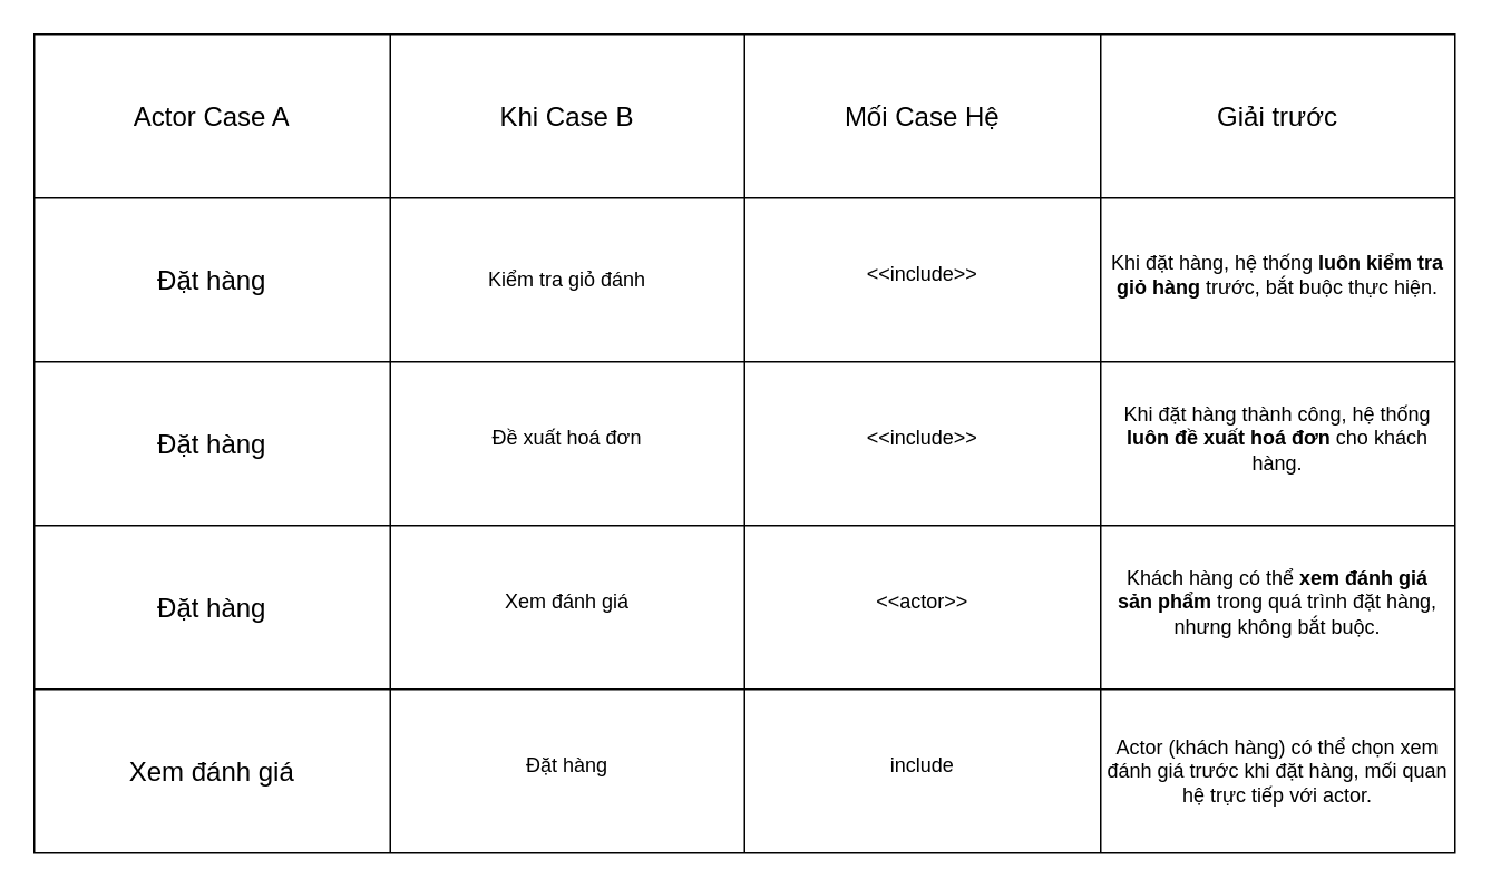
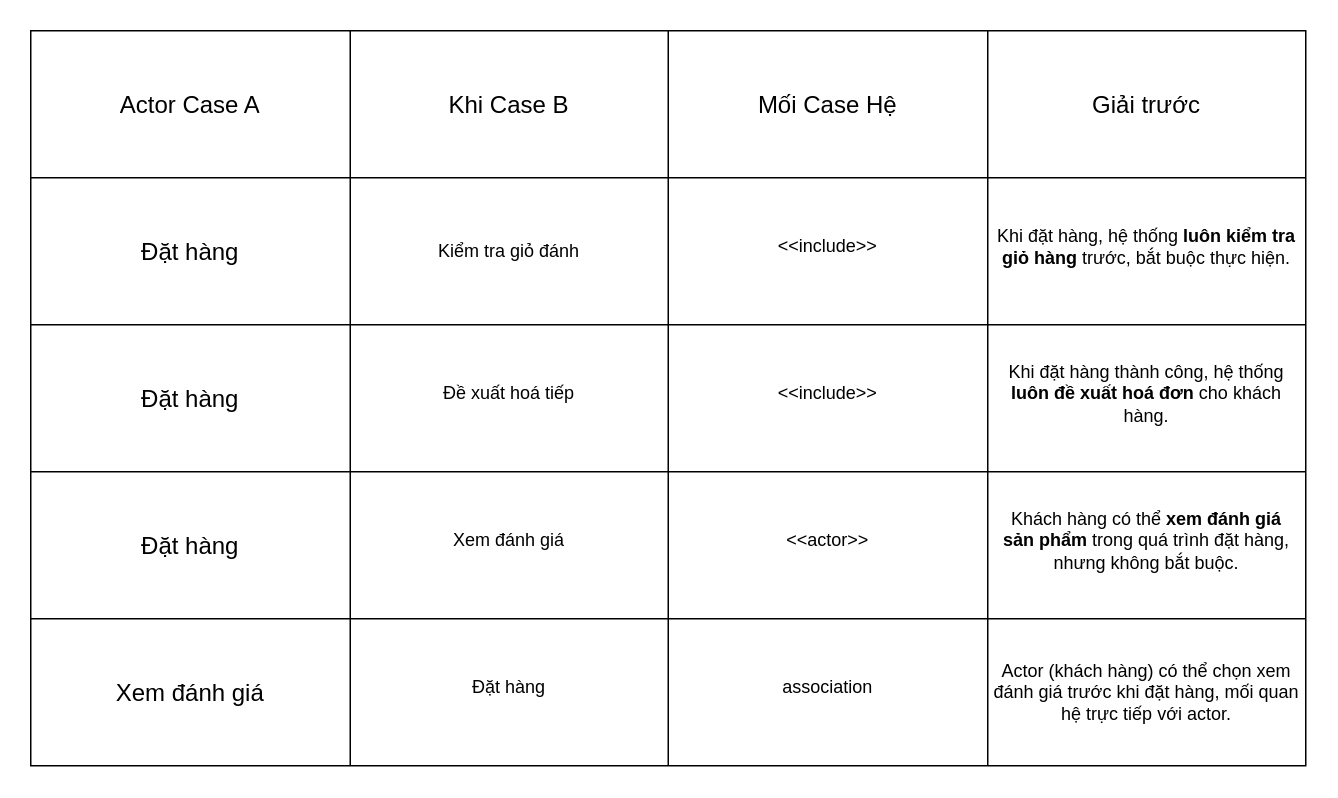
  <mxCell id="0" />
  <mxCell id="1" parent="0" />
  <mxCell id="2" value="" style="shape=table;startSize=0;container=1;collapsible=0;childLayout=tableLayout;" vertex="1" parent="1"><mxGeometry x="20" y="20" width="850" height="490" as="geometry" /></mxCell>
  <mxCell id="3" value="" style="shape=tableRow;horizontal=0;startSize=0;swimlaneHead=0;swimlaneBody=0;strokeColor=inherit;top=0;left=0;bottom=0;right=0;collapsible=0;dropTarget=0;fillColor=none;points=[[0,0.5],[1,0.5]];portConstraint=eastwest;" vertex="1" parent="2"><mxGeometry width="850" height="98" as="geometry" /></mxCell>
  <mxCell id="4" value="&lt;span style=&quot;font-size: 16px;&quot;&gt;Actor Case A&lt;/span&gt;" style="shape=partialRectangle;html=1;whiteSpace=wrap;connectable=0;strokeColor=inherit;overflow=hidden;fillColor=none;top=0;left=0;bottom=0;right=0;pointerEvents=1;" vertex="1" parent="3"><mxGeometry width="213" height="98" as="geometry"><mxRectangle width="213" height="98" as="alternateBounds" /></mxGeometry></mxCell>
  <mxCell id="5" value="&lt;span style=&quot;font-size: 16px;&quot;&gt;Khi Case B&lt;/span&gt;" style="shape=partialRectangle;html=1;whiteSpace=wrap;connectable=0;strokeColor=inherit;overflow=hidden;fillColor=none;top=0;left=0;bottom=0;right=0;pointerEvents=1;" vertex="1" parent="3"><mxGeometry x="213" width="212" height="98" as="geometry"><mxRectangle width="212" height="98" as="alternateBounds" /></mxGeometry></mxCell>
  <mxCell id="6" value="&lt;span style=&quot;font-size: 16px;&quot;&gt;Mối Case Hệ&lt;/span&gt;" style="shape=partialRectangle;html=1;whiteSpace=wrap;connectable=0;strokeColor=inherit;overflow=hidden;fillColor=none;top=0;left=0;bottom=0;right=0;pointerEvents=1;" vertex="1" parent="3"><mxGeometry x="425" width="213" height="98" as="geometry"><mxRectangle width="213" height="98" as="alternateBounds" /></mxGeometry></mxCell>
  <mxCell id="7" value="&lt;span style=&quot;font-size: 16px;&quot;&gt;Giải trước&lt;/span&gt;" style="shape=partialRectangle;html=1;whiteSpace=wrap;connectable=0;strokeColor=inherit;overflow=hidden;fillColor=none;top=0;left=0;bottom=0;right=0;pointerEvents=1;" vertex="1" parent="3"><mxGeometry x="638" width="212" height="98" as="geometry"><mxRectangle width="212" height="98" as="alternateBounds" /></mxGeometry></mxCell>
  <mxCell id="8" value="" style="shape=tableRow;horizontal=0;startSize=0;swimlaneHead=0;swimlaneBody=0;strokeColor=inherit;top=0;left=0;bottom=0;right=0;collapsible=0;dropTarget=0;fillColor=none;points=[[0,0.5],[1,0.5]];portConstraint=eastwest;" vertex="1" parent="2"><mxGeometry y="98" width="850" height="98" as="geometry" /></mxCell>
  <mxCell id="9" value="&lt;span style=&quot;font-size: 16px;&quot;&gt;Đặt hàng&lt;/span&gt;" style="shape=partialRectangle;html=1;whiteSpace=wrap;connectable=0;strokeColor=inherit;overflow=hidden;fillColor=none;top=0;left=0;bottom=0;right=0;pointerEvents=1;" vertex="1" parent="8"><mxGeometry width="213" height="98" as="geometry"><mxRectangle width="213" height="98" as="alternateBounds" /></mxGeometry></mxCell>
  <mxCell id="10" value="Kiểm tra giỏ đánh" style="shape=partialRectangle;html=1;whiteSpace=wrap;connectable=0;strokeColor=inherit;overflow=hidden;fillColor=none;top=0;left=0;bottom=0;right=0;pointerEvents=1;" vertex="1" parent="8"><mxGeometry x="213" width="212" height="98" as="geometry"><mxRectangle width="212" height="98" as="alternateBounds" /></mxGeometry></mxCell>
  <mxCell id="11" value="&lt;table&gt;&lt;tbody&gt;&lt;tr&gt;&lt;td data-end=&quot;541&quot; data-start=&quot;522&quot; data-col-size=&quot;sm&quot;&gt;&amp;lt;&amp;lt;include&amp;gt;&amp;gt;&lt;/td&gt;&lt;/tr&gt;&lt;/tbody&gt;&lt;/table&gt;&lt;table&gt;&lt;tbody&gt;&lt;tr&gt;&lt;td data-end=&quot;621&quot; data-start=&quot;541&quot; data-col-size=&quot;md&quot;&gt;&lt;/td&gt;&lt;/tr&gt;&lt;/tbody&gt;&lt;/table&gt;" style="shape=partialRectangle;html=1;whiteSpace=wrap;connectable=0;strokeColor=inherit;overflow=hidden;fillColor=none;top=0;left=0;bottom=0;right=0;pointerEvents=1;" vertex="1" parent="8"><mxGeometry x="425" width="213" height="98" as="geometry"><mxRectangle width="213" height="98" as="alternateBounds" /></mxGeometry></mxCell>
  <mxCell id="12" value="&lt;table&gt;&lt;tbody&gt;&lt;tr data-end=&quot;621&quot; data-start=&quot;482&quot;&gt;&lt;td data-end=&quot;621&quot; data-start=&quot;541&quot; data-col-size=&quot;md&quot;&gt;Khi đặt hàng, hệ thống &lt;strong data-end=&quot;592&quot; data-start=&quot;566&quot;&gt;luôn kiểm tra giỏ hàng&lt;/strong&gt; trước, bắt buộc thực hiện.&lt;/td&gt;&lt;/tr&gt;&lt;/tbody&gt;&lt;/table&gt;&lt;table&gt;&lt;tbody&gt;&lt;tr data-end=&quot;759&quot; data-start=&quot;622&quot;&gt;&lt;td data-col-size=&quot;sm&quot; data-end=&quot;642&quot; data-start=&quot;622&quot;&gt;&lt;/td&gt;&lt;/tr&gt;&lt;/tbody&gt;&lt;/table&gt;" style="shape=partialRectangle;html=1;whiteSpace=wrap;connectable=0;strokeColor=inherit;overflow=hidden;fillColor=none;top=0;left=0;bottom=0;right=0;pointerEvents=1;" vertex="1" parent="8"><mxGeometry x="638" width="212" height="98" as="geometry"><mxRectangle width="212" height="98" as="alternateBounds" /></mxGeometry></mxCell>
  <mxCell id="13" value="" style="shape=tableRow;horizontal=0;startSize=0;swimlaneHead=0;swimlaneBody=0;strokeColor=inherit;top=0;left=0;bottom=0;right=0;collapsible=0;dropTarget=0;fillColor=none;points=[[0,0.5],[1,0.5]];portConstraint=eastwest;" vertex="1" parent="2"><mxGeometry y="196" width="850" height="98" as="geometry" /></mxCell>
  <mxCell id="14" value="&lt;span style=&quot;font-size: 16px;&quot;&gt;Đặt hàng&lt;/span&gt;" style="shape=partialRectangle;html=1;whiteSpace=wrap;connectable=0;strokeColor=inherit;overflow=hidden;fillColor=none;top=0;left=0;bottom=0;right=0;pointerEvents=1;" vertex="1" parent="13"><mxGeometry width="213" height="98" as="geometry"><mxRectangle width="213" height="98" as="alternateBounds" /></mxGeometry></mxCell>
- <mxCell id="15" value="&lt;table&gt;&lt;tbody&gt;&lt;tr&gt;&lt;td data-end=&quot;662&quot; data-start=&quot;642&quot; data-col-size=&quot;sm&quot;&gt;Đề xuất hoá đơn&lt;/td&gt;&lt;/tr&gt;&lt;/tbody&gt;&lt;/table&gt;&lt;table&gt;&lt;tbody&gt;&lt;tr&gt;&lt;td data-end=&quot;681&quot; data-start=&quot;662&quot; data-col-size=&quot;sm&quot;&gt;&lt;/td&gt;&lt;/tr&gt;&lt;/tbody&gt;&lt;/table&gt;" style="shape=partialRectangle;html=1;whiteSpace=wrap;connectable=0;strokeColor=inherit;overflow=hidden;fillColor=none;top=0;left=0;bottom=0;right=0;pointerEvents=1;" vertex="1" parent="13"><mxGeometry x="213" width="212" height="98" as="geometry"><mxRectangle width="212" height="98" as="alternateBounds" /></mxGeometry></mxCell>
+ <mxCell id="15" value="&lt;table&gt;&lt;tbody&gt;&lt;tr&gt;&lt;td data-end=&quot;662&quot; data-start=&quot;642&quot; data-col-size=&quot;sm&quot;&gt;Đề xuất hoá tiếp&lt;/td&gt;&lt;/tr&gt;&lt;/tbody&gt;&lt;/table&gt;&lt;table&gt;&lt;tbody&gt;&lt;tr&gt;&lt;td data-end=&quot;681&quot; data-start=&quot;662&quot; data-col-size=&quot;sm&quot;&gt;&lt;/td&gt;&lt;/tr&gt;&lt;/tbody&gt;&lt;/table&gt;" style="shape=partialRectangle;html=1;whiteSpace=wrap;connectable=0;strokeColor=inherit;overflow=hidden;fillColor=none;top=0;left=0;bottom=0;right=0;pointerEvents=1;" vertex="1" parent="13"><mxGeometry x="213" width="212" height="98" as="geometry"><mxRectangle width="212" height="98" as="alternateBounds" /></mxGeometry></mxCell>
  <mxCell id="16" value="&lt;table&gt;&lt;tbody&gt;&lt;tr&gt;&lt;td data-end=&quot;681&quot; data-start=&quot;662&quot; data-col-size=&quot;sm&quot;&gt;&amp;lt;&amp;lt;include&amp;gt;&amp;gt;&lt;/td&gt;&lt;/tr&gt;&lt;/tbody&gt;&lt;/table&gt;&lt;table&gt;&lt;tbody&gt;&lt;tr&gt;&lt;td data-end=&quot;759&quot; data-start=&quot;681&quot; data-col-size=&quot;md&quot;&gt;&lt;/td&gt;&lt;/tr&gt;&lt;/tbody&gt;&lt;/table&gt;" style="shape=partialRectangle;html=1;whiteSpace=wrap;connectable=0;strokeColor=inherit;overflow=hidden;fillColor=none;top=0;left=0;bottom=0;right=0;pointerEvents=1;" vertex="1" parent="13"><mxGeometry x="425" width="213" height="98" as="geometry"><mxRectangle width="213" height="98" as="alternateBounds" /></mxGeometry></mxCell>
  <mxCell id="17" value="&lt;table&gt;&lt;tbody&gt;&lt;tr data-end=&quot;759&quot; data-start=&quot;622&quot;&gt;&lt;td data-end=&quot;759&quot; data-start=&quot;681&quot; data-col-size=&quot;md&quot;&gt;Khi đặt hàng thành công, hệ thống &lt;strong data-end=&quot;741&quot; data-start=&quot;717&quot;&gt;luôn đề xuất hoá đơn&lt;/strong&gt; cho khách hàng.&lt;/td&gt;&lt;/tr&gt;&lt;/tbody&gt;&lt;/table&gt;&lt;table&gt;&lt;tbody&gt;&lt;tr data-end=&quot;914&quot; data-start=&quot;760&quot;&gt;&lt;td data-col-size=&quot;sm&quot; data-end=&quot;780&quot; data-start=&quot;760&quot;&gt;&lt;/td&gt;&lt;/tr&gt;&lt;/tbody&gt;&lt;/table&gt;" style="shape=partialRectangle;html=1;whiteSpace=wrap;connectable=0;strokeColor=inherit;overflow=hidden;fillColor=none;top=0;left=0;bottom=0;right=0;pointerEvents=1;" vertex="1" parent="13"><mxGeometry x="638" width="212" height="98" as="geometry"><mxRectangle width="212" height="98" as="alternateBounds" /></mxGeometry></mxCell>
  <mxCell id="18" value="" style="shape=tableRow;horizontal=0;startSize=0;swimlaneHead=0;swimlaneBody=0;strokeColor=inherit;top=0;left=0;bottom=0;right=0;collapsible=0;dropTarget=0;fillColor=none;points=[[0,0.5],[1,0.5]];portConstraint=eastwest;" vertex="1" parent="2"><mxGeometry y="294" width="850" height="98" as="geometry" /></mxCell>
  <mxCell id="19" value="&lt;span style=&quot;font-size: 16px;&quot;&gt;Đặt hàng&lt;/span&gt;" style="shape=partialRectangle;html=1;whiteSpace=wrap;connectable=0;strokeColor=inherit;overflow=hidden;fillColor=none;top=0;left=0;bottom=0;right=0;pointerEvents=1;" vertex="1" parent="18"><mxGeometry width="213" height="98" as="geometry"><mxRectangle width="213" height="98" as="alternateBounds" /></mxGeometry></mxCell>
  <mxCell id="20" value="&lt;table&gt;&lt;tbody&gt;&lt;tr&gt;&lt;td data-end=&quot;800&quot; data-start=&quot;780&quot; data-col-size=&quot;sm&quot;&gt;Xem đánh giá&lt;/td&gt;&lt;/tr&gt;&lt;/tbody&gt;&lt;/table&gt;&lt;table&gt;&lt;tbody&gt;&lt;tr&gt;&lt;td data-end=&quot;819&quot; data-start=&quot;800&quot; data-col-size=&quot;sm&quot;&gt;&lt;/td&gt;&lt;/tr&gt;&lt;/tbody&gt;&lt;/table&gt;" style="shape=partialRectangle;html=1;whiteSpace=wrap;connectable=0;strokeColor=inherit;overflow=hidden;fillColor=none;top=0;left=0;bottom=0;right=0;pointerEvents=1;" vertex="1" parent="18"><mxGeometry x="213" width="212" height="98" as="geometry"><mxRectangle width="212" height="98" as="alternateBounds" /></mxGeometry></mxCell>
  <mxCell id="21" value="&lt;table&gt;&lt;tbody&gt;&lt;tr&gt;&lt;td data-end=&quot;819&quot; data-start=&quot;800&quot; data-col-size=&quot;sm&quot;&gt;&amp;lt;&amp;lt;actor&amp;gt;&amp;gt;&lt;/td&gt;&lt;/tr&gt;&lt;/tbody&gt;&lt;/table&gt;&lt;table&gt;&lt;tbody&gt;&lt;tr&gt;&lt;td data-end=&quot;914&quot; data-start=&quot;819&quot; data-col-size=&quot;md&quot;&gt;&lt;/td&gt;&lt;/tr&gt;&lt;/tbody&gt;&lt;/table&gt;" style="shape=partialRectangle;html=1;whiteSpace=wrap;connectable=0;strokeColor=inherit;overflow=hidden;fillColor=none;top=0;left=0;bottom=0;right=0;pointerEvents=1;" vertex="1" parent="18"><mxGeometry x="425" width="213" height="98" as="geometry"><mxRectangle width="213" height="98" as="alternateBounds" /></mxGeometry></mxCell>
  <mxCell id="22" value="&lt;table&gt;&lt;tbody&gt;&lt;tr data-end=&quot;914&quot; data-start=&quot;760&quot;&gt;&lt;td data-end=&quot;914&quot; data-start=&quot;819&quot; data-col-size=&quot;md&quot;&gt;Khách hàng có thể &lt;strong data-end=&quot;864&quot; data-start=&quot;839&quot;&gt;xem đánh giá sản phẩm&lt;/strong&gt; trong quá trình đặt hàng, nhưng không bắt buộc.&lt;/td&gt;&lt;/tr&gt;&lt;/tbody&gt;&lt;/table&gt;&lt;table&gt;&lt;tbody&gt;&lt;tr data-end=&quot;1074&quot; data-start=&quot;915&quot;&gt;&lt;td data-col-size=&quot;sm&quot; data-end=&quot;935&quot; data-start=&quot;915&quot;&gt;&lt;/td&gt;&lt;/tr&gt;&lt;/tbody&gt;&lt;/table&gt;" style="shape=partialRectangle;html=1;whiteSpace=wrap;connectable=0;strokeColor=inherit;overflow=hidden;fillColor=none;top=0;left=0;bottom=0;right=0;pointerEvents=1;" vertex="1" parent="18"><mxGeometry x="638" width="212" height="98" as="geometry"><mxRectangle width="212" height="98" as="alternateBounds" /></mxGeometry></mxCell>
  <mxCell id="23" value="" style="shape=tableRow;horizontal=0;startSize=0;swimlaneHead=0;swimlaneBody=0;strokeColor=inherit;top=0;left=0;bottom=0;right=0;collapsible=0;dropTarget=0;fillColor=none;points=[[0,0.5],[1,0.5]];portConstraint=eastwest;" vertex="1" parent="2"><mxGeometry y="392" width="850" height="98" as="geometry" /></mxCell>
  <mxCell id="24" value="&lt;font style=&quot;font-size: 16px;&quot;&gt;Xem đánh giá&lt;/font&gt;" style="shape=partialRectangle;html=1;whiteSpace=wrap;connectable=0;strokeColor=inherit;overflow=hidden;fillColor=none;top=0;left=0;bottom=0;right=0;pointerEvents=1;" vertex="1" parent="23"><mxGeometry width="213" height="98" as="geometry"><mxRectangle width="213" height="98" as="alternateBounds" /></mxGeometry></mxCell>
  <mxCell id="25" value="&lt;table&gt;&lt;tbody&gt;&lt;tr&gt;&lt;td data-end=&quot;955&quot; data-start=&quot;935&quot; data-col-size=&quot;sm&quot;&gt;Đặt hàng&lt;/td&gt;&lt;/tr&gt;&lt;/tbody&gt;&lt;/table&gt;&lt;table&gt;&lt;tbody&gt;&lt;tr&gt;&lt;td data-end=&quot;974&quot; data-start=&quot;955&quot; data-col-size=&quot;sm&quot;&gt;&lt;/td&gt;&lt;/tr&gt;&lt;/tbody&gt;&lt;/table&gt;" style="shape=partialRectangle;html=1;whiteSpace=wrap;connectable=0;strokeColor=inherit;overflow=hidden;fillColor=none;top=0;left=0;bottom=0;right=0;pointerEvents=1;" vertex="1" parent="23"><mxGeometry x="213" width="212" height="98" as="geometry"><mxRectangle width="212" height="98" as="alternateBounds" /></mxGeometry></mxCell>
- <mxCell id="26" value="&lt;table&gt;&lt;tbody&gt;&lt;tr&gt;&lt;td data-end=&quot;974&quot; data-start=&quot;955&quot; data-col-size=&quot;sm&quot;&gt;include&lt;/td&gt;&lt;/tr&gt;&lt;/tbody&gt;&lt;/table&gt;&lt;table&gt;&lt;tbody&gt;&lt;tr&gt;&lt;td data-end=&quot;1074&quot; data-start=&quot;974&quot; data-col-size=&quot;md&quot;&gt;&lt;/td&gt;&lt;/tr&gt;&lt;/tbody&gt;&lt;/table&gt;" style="shape=partialRectangle;html=1;whiteSpace=wrap;connectable=0;strokeColor=inherit;overflow=hidden;fillColor=none;top=0;left=0;bottom=0;right=0;pointerEvents=1;" vertex="1" parent="23"><mxGeometry x="425" width="213" height="98" as="geometry"><mxRectangle width="213" height="98" as="alternateBounds" /></mxGeometry></mxCell>
+ <mxCell id="26" value="&lt;table&gt;&lt;tbody&gt;&lt;tr&gt;&lt;td data-end=&quot;974&quot; data-start=&quot;955&quot; data-col-size=&quot;sm&quot;&gt;association&lt;/td&gt;&lt;/tr&gt;&lt;/tbody&gt;&lt;/table&gt;&lt;table&gt;&lt;tbody&gt;&lt;tr&gt;&lt;td data-end=&quot;1074&quot; data-start=&quot;974&quot; data-col-size=&quot;md&quot;&gt;&lt;/td&gt;&lt;/tr&gt;&lt;/tbody&gt;&lt;/table&gt;" style="shape=partialRectangle;html=1;whiteSpace=wrap;connectable=0;strokeColor=inherit;overflow=hidden;fillColor=none;top=0;left=0;bottom=0;right=0;pointerEvents=1;" vertex="1" parent="23"><mxGeometry x="425" width="213" height="98" as="geometry"><mxRectangle width="213" height="98" as="alternateBounds" /></mxGeometry></mxCell>
  <mxCell id="27" value="&lt;div class=&quot;_tableContainer_1rjym_1&quot;&gt;&lt;div class=&quot;group _tableWrapper_1rjym_13 flex w-fit flex-col-reverse&quot; tabindex=&quot;-1&quot;&gt;&lt;table class=&quot;w-fit min-w-(--thread-content-width)&quot; data-end=&quot;1074&quot; data-start=&quot;208&quot;&gt;&lt;tbody data-end=&quot;1074&quot; data-start=&quot;482&quot;&gt;&lt;tr data-end=&quot;1074&quot; data-start=&quot;915&quot;&gt;&lt;td data-end=&quot;1074&quot; data-start=&quot;974&quot; data-col-size=&quot;md&quot;&gt;Actor (khách hàng) có thể chọn xem đánh giá trước khi đặt hàng, mối quan hệ trực tiếp với actor.&lt;/td&gt;&lt;/tr&gt;&lt;/tbody&gt;&lt;/table&gt;&lt;/div&gt;&lt;/div&gt;" style="shape=partialRectangle;html=1;whiteSpace=wrap;connectable=0;strokeColor=inherit;overflow=hidden;fillColor=none;top=0;left=0;bottom=0;right=0;pointerEvents=1;" vertex="1" parent="23"><mxGeometry x="638" width="212" height="98" as="geometry"><mxRectangle width="212" height="98" as="alternateBounds" /></mxGeometry></mxCell>
